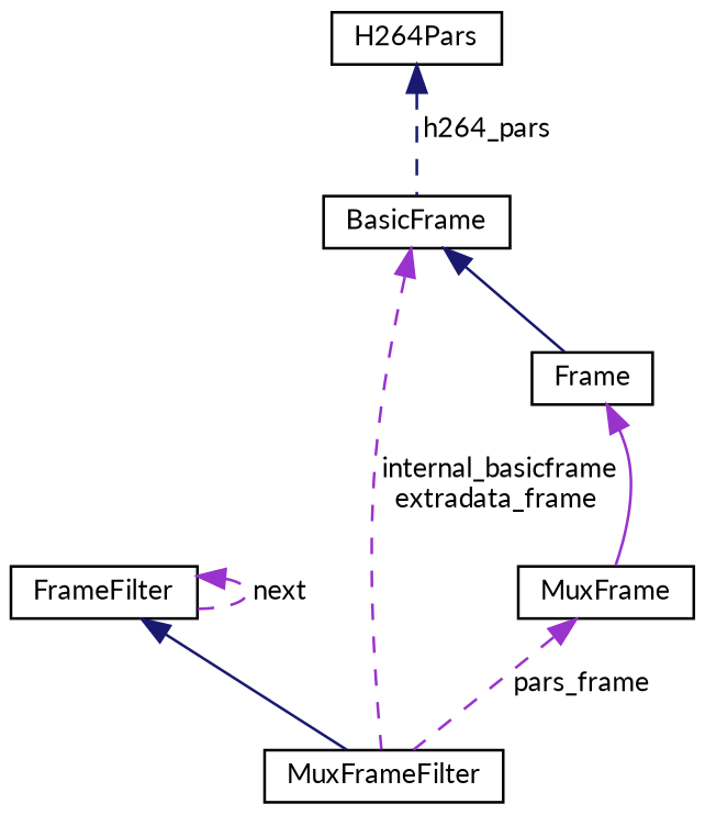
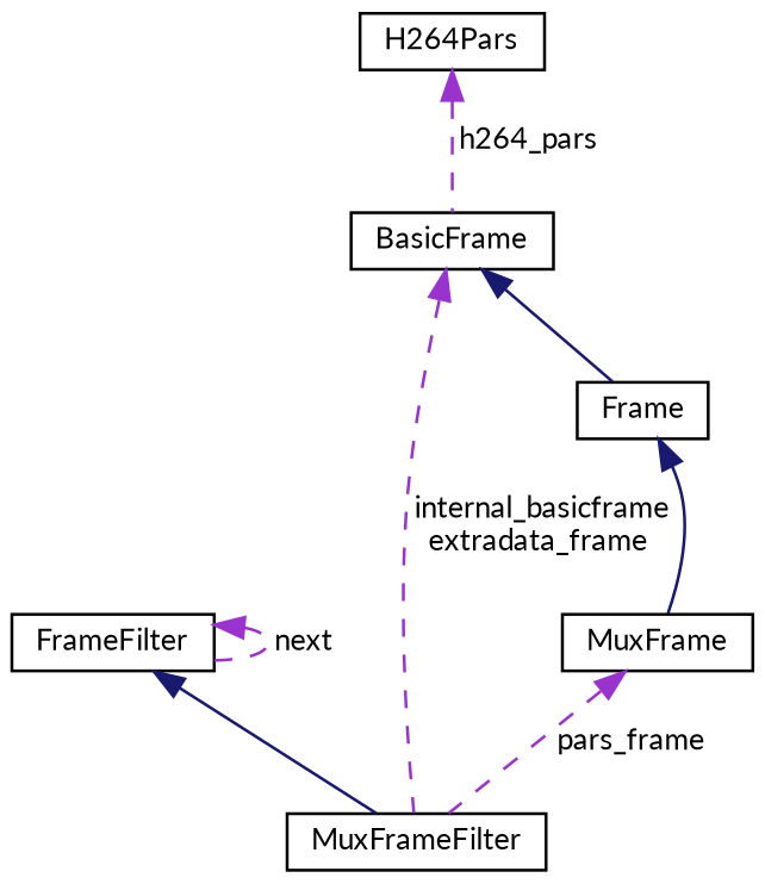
  digraph {
    fontname=Lato
    node [color=black fillcolor=white fontname=Lato fontsize=10 shape=record style=filled]
    edge [color=darkorchid3 dir=back fontname=Lato fontsize=10 labelfontname=Helvetica labelfontsize=10 style=dashed]
    n1 [height=0.2 label=MuxFrameFilter width=0.4]
    n2 [height=0.2 label=FrameFilter width=0.4]
    n3 [height=0.2 label=MuxFrame width=0.4]
    n4 [height=0.2 label=Frame width=0.4]
    n5 [height=0.2 label=BasicFrame width=0.4]
    n6 [height=0.2 label=H264Pars width=0.4]
    n2 -> n1 [color=midnightblue style=solid]
    n2 -> n2 [label=" next"]
    n3 -> n1 [label=" pars_frame"]
-   n4 -> n3 [style=solid]
+   n4 -> n3 [color=midnightblue style=solid]
    n5 -> n1 [label=" internal_basicframe\nextradata_frame"]
    n5 -> n4 [color=midnightblue style=solid]
-   n6 -> n5 [color=midnightblue label=" h264_pars"]
+   n6 -> n5 [label=" h264_pars"]
  }
